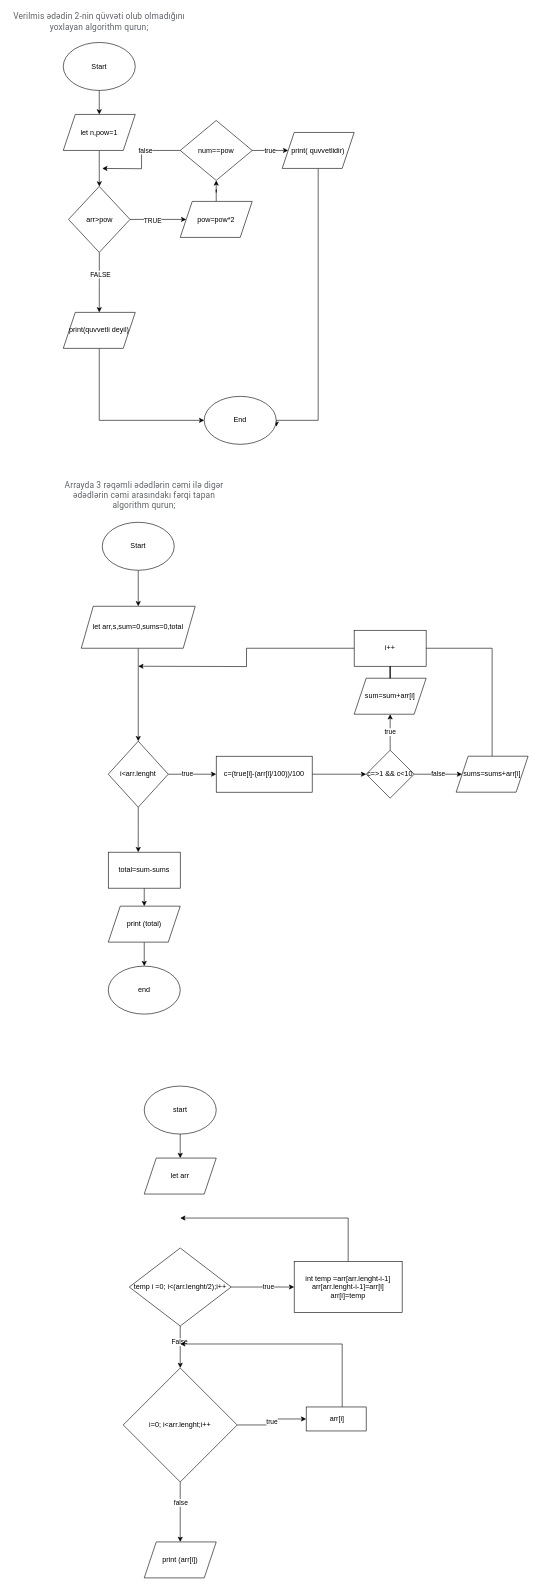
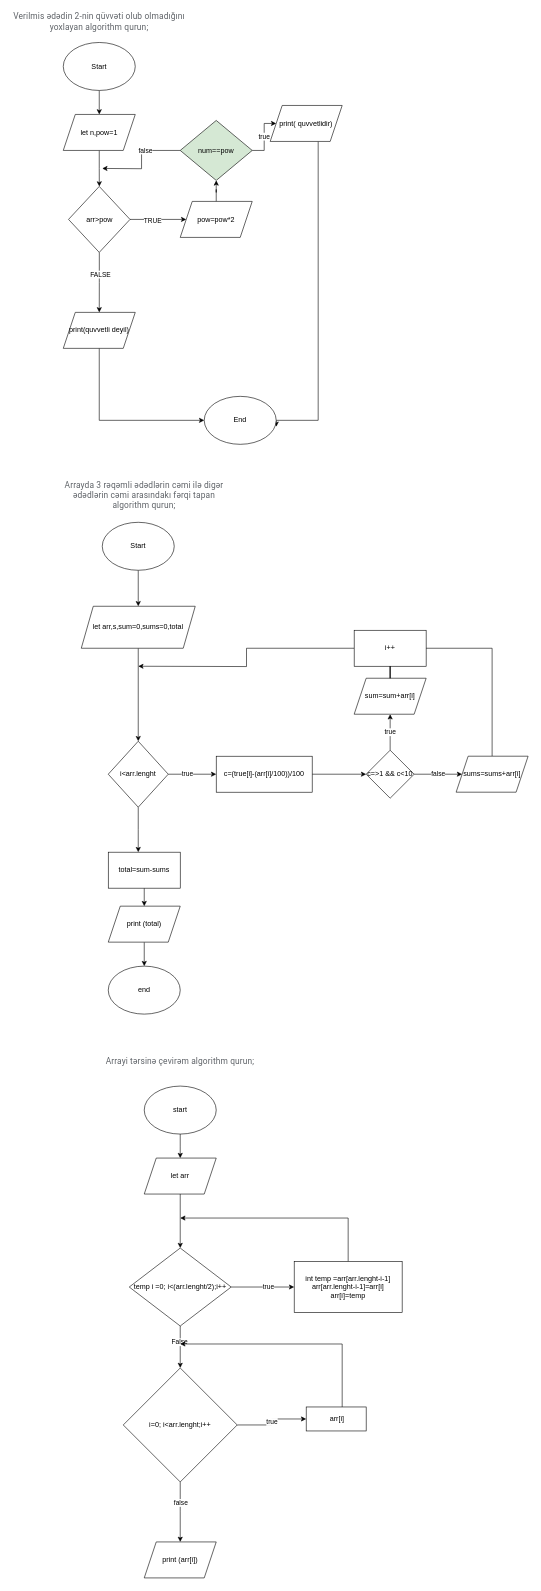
  <mxCell id="0" />
  <mxCell id="1" parent="0" />
  <mxCell id="2" value="&lt;span style=&quot;color: rgb(95 , 99 , 104) ; font-family: &amp;#34;roboto&amp;#34; , &amp;#34;robotodraft&amp;#34; , &amp;#34;helvetica&amp;#34; , &amp;#34;arial&amp;#34; , sans-serif ; font-size: 14px ; letter-spacing: 0.2px ; background-color: rgb(255 , 255 , 255)&quot;&gt;Verilmis ədədin 2-nin qüvvəti olub olmadığını yoxlayan&amp;nbsp;algorithm qurun;&lt;/span&gt;" style="text;html=1;strokeColor=none;fillColor=none;align=center;verticalAlign=middle;whiteSpace=wrap;rounded=0;" vertex="1" parent="1"><mxGeometry x="20" y="20" width="290" height="30" as="geometry" /></mxCell>
  <mxCell id="3" value="" style="edgeStyle=orthogonalEdgeStyle;rounded=0;orthogonalLoop=1;jettySize=auto;html=1;" edge="1" parent="1" source="4" target="6"><mxGeometry relative="1" as="geometry" /></mxCell>
  <mxCell id="4" value="Start" style="ellipse;whiteSpace=wrap;html=1;" vertex="1" parent="1"><mxGeometry x="105" y="70" width="120" height="80" as="geometry" /></mxCell>
  <mxCell id="5" value="" style="edgeStyle=orthogonalEdgeStyle;rounded=0;orthogonalLoop=1;jettySize=auto;html=1;" edge="1" parent="1" source="6" target="11"><mxGeometry relative="1" as="geometry" /></mxCell>
  <mxCell id="6" value="let n,pow=1" style="shape=parallelogram;perimeter=parallelogramPerimeter;whiteSpace=wrap;html=1;fixedSize=1;" vertex="1" parent="1"><mxGeometry x="105" y="190" width="120" height="60" as="geometry" /></mxCell>
  <mxCell id="7" value="" style="edgeStyle=orthogonalEdgeStyle;rounded=0;orthogonalLoop=1;jettySize=auto;html=1;" edge="1" parent="1" source="11" target="13"><mxGeometry relative="1" as="geometry" /></mxCell>
  <mxCell id="8" value="TRUE" style="edgeLabel;html=1;align=center;verticalAlign=middle;resizable=0;points=[];" vertex="1" connectable="0" parent="7"><mxGeometry x="-0.215" y="-1" relative="1" as="geometry"><mxPoint as="offset" /></mxGeometry></mxCell>
  <mxCell id="9" style="edgeStyle=orthogonalEdgeStyle;rounded=0;orthogonalLoop=1;jettySize=auto;html=1;" edge="1" parent="1" source="11"><mxGeometry relative="1" as="geometry"><mxPoint x="165" y="520" as="targetPoint" /></mxGeometry></mxCell>
  <mxCell id="10" value="FALSE" style="edgeLabel;html=1;align=center;verticalAlign=middle;resizable=0;points=[];" vertex="1" connectable="0" parent="9"><mxGeometry x="-0.26" y="1" relative="1" as="geometry"><mxPoint as="offset" /></mxGeometry></mxCell>
  <mxCell id="11" value="arr&amp;gt;pow" style="rhombus;whiteSpace=wrap;html=1;" vertex="1" parent="1"><mxGeometry x="113.75" y="310" width="102.5" height="110" as="geometry" /></mxCell>
  <mxCell id="12" style="edgeStyle=orthogonalEdgeStyle;rounded=0;orthogonalLoop=1;jettySize=auto;html=1;" edge="1" parent="1" source="13" target="17"><mxGeometry relative="1" as="geometry"><mxPoint x="460" y="300" as="targetPoint" /></mxGeometry></mxCell>
  <mxCell id="13" value="pow=pow*2" style="shape=parallelogram;perimeter=parallelogramPerimeter;whiteSpace=wrap;html=1;fixedSize=1;" vertex="1" parent="1"><mxGeometry x="300" y="335" width="120" height="60" as="geometry" /></mxCell>
  <mxCell id="14" style="edgeStyle=orthogonalEdgeStyle;rounded=0;orthogonalLoop=1;jettySize=auto;html=1;" edge="1" parent="1" source="17"><mxGeometry relative="1" as="geometry"><mxPoint x="170" y="280" as="targetPoint" /></mxGeometry></mxCell>
  <mxCell id="15" value="false" style="edgeLabel;html=1;align=center;verticalAlign=middle;resizable=0;points=[];" vertex="1" connectable="0" parent="14"><mxGeometry x="-0.263" y="-1" relative="1" as="geometry"><mxPoint as="offset" /></mxGeometry></mxCell>
  <mxCell id="16" value="true" style="edgeStyle=orthogonalEdgeStyle;rounded=0;orthogonalLoop=1;jettySize=auto;html=1;" edge="1" parent="1" source="17" target="19"><mxGeometry relative="1" as="geometry"><mxPoint x="570" y="250" as="targetPoint" /></mxGeometry></mxCell>
- <mxCell id="17" value="num==pow" style="rhombus;whiteSpace=wrap;html=1;" vertex="1" parent="1"><mxGeometry x="300" y="200" width="120" height="100" as="geometry" /></mxCell>
+ <mxCell id="17" value="num==pow" style="rhombus;whiteSpace=wrap;html=1;fillColor=#d5e8d4;" vertex="1" parent="1"><mxGeometry x="300" y="200" width="120" height="100" as="geometry" /></mxCell>
  <mxCell id="18" style="edgeStyle=orthogonalEdgeStyle;rounded=0;orthogonalLoop=1;jettySize=auto;html=1;entryX=1.001;entryY=0.634;entryDx=0;entryDy=0;entryPerimeter=0;" edge="1" parent="1" source="19" target="22"><mxGeometry relative="1" as="geometry"><mxPoint x="630" y="660" as="targetPoint" /><Array as="points"><mxPoint x="530" y="700" /><mxPoint x="460" y="700" /></Array></mxGeometry></mxCell>
- <mxCell id="19" value="print( quvvetlidir)" style="shape=parallelogram;perimeter=parallelogramPerimeter;whiteSpace=wrap;html=1;fixedSize=1;" vertex="1" parent="1"><mxGeometry x="470" y="220" width="120" height="60" as="geometry" /></mxCell>
+ <mxCell id="19" value="print( quvvetlidir)" style="shape=parallelogram;perimeter=parallelogramPerimeter;whiteSpace=wrap;html=1;fixedSize=1;" vertex="1" parent="1"><mxGeometry x="450" y="175" width="120" height="60" as="geometry" /></mxCell>
  <mxCell id="20" style="edgeStyle=orthogonalEdgeStyle;rounded=0;orthogonalLoop=1;jettySize=auto;html=1;" edge="1" parent="1" source="21" target="22"><mxGeometry relative="1" as="geometry"><mxPoint x="400" y="720" as="targetPoint" /><Array as="points"><mxPoint x="165" y="700" /><mxPoint x="400" y="700" /></Array></mxGeometry></mxCell>
  <mxCell id="21" value="print(quvvetli deyil)" style="shape=parallelogram;perimeter=parallelogramPerimeter;whiteSpace=wrap;html=1;fixedSize=1;" vertex="1" parent="1"><mxGeometry x="105" y="520" width="120" height="60" as="geometry" /></mxCell>
  <mxCell id="22" value="End" style="ellipse;whiteSpace=wrap;html=1;" vertex="1" parent="1"><mxGeometry x="340" y="660" width="120" height="80" as="geometry" /></mxCell>
  <mxCell id="23" value="&lt;span style=&quot;color: rgb(95 , 99 , 104) ; font-family: &amp;#34;roboto&amp;#34; , &amp;#34;robotodraft&amp;#34; , &amp;#34;helvetica&amp;#34; , &amp;#34;arial&amp;#34; , sans-serif ; font-size: 14px ; letter-spacing: 0.2px ; background-color: rgb(255 , 255 , 255)&quot;&gt;Arrayda 3 rəqəmli ədədlərin cəmi ilə digər ədədlərin cəmi arasındakı fərqi tapan algorithm qurun;&lt;/span&gt;" style="text;html=1;strokeColor=none;fillColor=none;align=center;verticalAlign=middle;whiteSpace=wrap;rounded=0;" vertex="1" parent="1"><mxGeometry x="90" y="790" width="300" height="70" as="geometry" /></mxCell>
  <mxCell id="24" style="edgeStyle=orthogonalEdgeStyle;rounded=0;orthogonalLoop=1;jettySize=auto;html=1;" edge="1" parent="1" source="25" target="27"><mxGeometry relative="1" as="geometry"><mxPoint x="230" y="1010" as="targetPoint" /></mxGeometry></mxCell>
  <mxCell id="25" value="Start" style="ellipse;whiteSpace=wrap;html=1;" vertex="1" parent="1"><mxGeometry x="170" y="870" width="120" height="80" as="geometry" /></mxCell>
  <mxCell id="26" value="" style="edgeStyle=orthogonalEdgeStyle;rounded=0;orthogonalLoop=1;jettySize=auto;html=1;" edge="1" parent="1" source="27" target="31"><mxGeometry relative="1" as="geometry" /></mxCell>
  <mxCell id="27" value="let arr,s,sum=0,sums=0,total" style="shape=parallelogram;perimeter=parallelogramPerimeter;whiteSpace=wrap;html=1;fixedSize=1;" vertex="1" parent="1"><mxGeometry x="135" y="1010" width="190" height="70" as="geometry" /></mxCell>
  <mxCell id="28" value="" style="edgeStyle=orthogonalEdgeStyle;rounded=0;orthogonalLoop=1;jettySize=auto;html=1;" edge="1" parent="1" source="31" target="33"><mxGeometry relative="1" as="geometry" /></mxCell>
  <mxCell id="29" value="true" style="edgeLabel;html=1;align=center;verticalAlign=middle;resizable=0;points=[];" vertex="1" connectable="0" parent="28"><mxGeometry x="-0.215" y="1" relative="1" as="geometry"><mxPoint as="offset" /></mxGeometry></mxCell>
  <mxCell id="30" style="edgeStyle=orthogonalEdgeStyle;rounded=0;orthogonalLoop=1;jettySize=auto;html=1;" edge="1" parent="1" source="31"><mxGeometry relative="1" as="geometry"><mxPoint x="230" y="1420" as="targetPoint" /></mxGeometry></mxCell>
  <mxCell id="31" value="i&amp;lt;arr.lenght" style="rhombus;whiteSpace=wrap;html=1;" vertex="1" parent="1"><mxGeometry x="180" y="1235" width="100" height="110" as="geometry" /></mxCell>
  <mxCell id="32" style="edgeStyle=orthogonalEdgeStyle;rounded=0;orthogonalLoop=1;jettySize=auto;html=1;" edge="1" parent="1" source="33" target="36"><mxGeometry relative="1" as="geometry" /></mxCell>
  <mxCell id="33" value="c=(true[i]-(arr[i]/100))/100" style="whiteSpace=wrap;html=1;" vertex="1" parent="1"><mxGeometry x="360" y="1260" width="160" height="60" as="geometry" /></mxCell>
  <mxCell id="34" value="true" style="edgeStyle=orthogonalEdgeStyle;rounded=0;orthogonalLoop=1;jettySize=auto;html=1;" edge="1" parent="1" source="36" target="37"><mxGeometry relative="1" as="geometry"><mxPoint x="640" y="1090" as="targetPoint" /></mxGeometry></mxCell>
  <mxCell id="35" value="false" style="edgeStyle=orthogonalEdgeStyle;rounded=0;orthogonalLoop=1;jettySize=auto;html=1;" edge="1" parent="1" source="36" target="42"><mxGeometry relative="1" as="geometry"><mxPoint x="760" y="1290" as="targetPoint" /></mxGeometry></mxCell>
  <mxCell id="36" value="c=&amp;gt;1 &amp;amp;&amp;amp; c&amp;lt;10" style="rhombus;whiteSpace=wrap;html=1;" vertex="1" parent="1"><mxGeometry x="610" y="1250" width="80" height="80" as="geometry" /></mxCell>
  <mxCell id="37" value="sum=sum+arr[i]" style="shape=parallelogram;perimeter=parallelogramPerimeter;whiteSpace=wrap;html=1;fixedSize=1;" vertex="1" parent="1"><mxGeometry x="590" y="1130" width="120" height="60" as="geometry" /></mxCell>
  <mxCell id="38" style="edgeStyle=orthogonalEdgeStyle;rounded=0;orthogonalLoop=1;jettySize=auto;html=1;" edge="1" parent="1" source="39"><mxGeometry relative="1" as="geometry"><mxPoint x="230" y="1110" as="targetPoint" /></mxGeometry></mxCell>
  <mxCell id="39" value="i++" style="rounded=0;whiteSpace=wrap;html=1;" vertex="1" parent="1"><mxGeometry x="590" y="1050" width="120" height="60" as="geometry" /></mxCell>
  <mxCell id="40" value="" style="edgeStyle=orthogonalEdgeStyle;rounded=0;orthogonalLoop=1;jettySize=auto;html=1;endArrow=none;" edge="1" parent="1" source="37" target="39"><mxGeometry relative="1" as="geometry"><mxPoint x="640" y="1000" as="targetPoint" /><mxPoint x="650.034" y="1130" as="sourcePoint" /></mxGeometry></mxCell>
  <mxCell id="41" style="edgeStyle=orthogonalEdgeStyle;rounded=0;orthogonalLoop=1;jettySize=auto;html=1;entryX=1;entryY=0.5;entryDx=0;entryDy=0;endArrow=none;" edge="1" parent="1" source="42" target="39"><mxGeometry relative="1" as="geometry"><Array as="points"><mxPoint x="820" y="1080" /></Array></mxGeometry></mxCell>
  <mxCell id="42" value="sums=sums+arr[i]" style="shape=parallelogram;perimeter=parallelogramPerimeter;whiteSpace=wrap;html=1;fixedSize=1;" vertex="1" parent="1"><mxGeometry x="760" y="1260" width="120" height="60" as="geometry" /></mxCell>
  <mxCell id="43" style="edgeStyle=orthogonalEdgeStyle;rounded=0;orthogonalLoop=1;jettySize=auto;html=1;" edge="1" parent="1" source="44" target="45"><mxGeometry relative="1" as="geometry"><mxPoint x="230" y="1550" as="targetPoint" /></mxGeometry></mxCell>
  <mxCell id="44" value="print (total)" style="shape=parallelogram;perimeter=parallelogramPerimeter;whiteSpace=wrap;html=1;fixedSize=1;" vertex="1" parent="1"><mxGeometry x="180" y="1510" width="120" height="60" as="geometry" /></mxCell>
  <mxCell id="45" value="end" style="ellipse;whiteSpace=wrap;html=1;" vertex="1" parent="1"><mxGeometry x="180" y="1610" width="120" height="80" as="geometry" /></mxCell>
  <mxCell id="46" style="edgeStyle=orthogonalEdgeStyle;rounded=0;orthogonalLoop=1;jettySize=auto;html=1;exitX=0.5;exitY=1;exitDx=0;exitDy=0;entryX=0.5;entryY=0;entryDx=0;entryDy=0;" edge="1" parent="1" source="47" target="44"><mxGeometry relative="1" as="geometry" /></mxCell>
  <mxCell id="47" value="&lt;span&gt;total=sum-sums&lt;/span&gt;" style="rounded=0;whiteSpace=wrap;html=1;" vertex="1" parent="1"><mxGeometry x="180" y="1420" width="120" height="60" as="geometry" /></mxCell>
+ <mxCell id="48" value="&lt;span style=&quot;color: rgb(95 , 99 , 104) ; font-family: &amp;#34;roboto&amp;#34; , &amp;#34;robotodraft&amp;#34; , &amp;#34;helvetica&amp;#34; , &amp;#34;arial&amp;#34; , sans-serif ; font-size: 14px ; letter-spacing: 0.2px ; background-color: rgb(255 , 255 , 255)&quot;&gt;Arrayi tərsinə çevirəm algorithm qurun;&lt;/span&gt;" style="text;html=1;strokeColor=none;fillColor=none;align=center;verticalAlign=middle;whiteSpace=wrap;rounded=0;" vertex="1" parent="1"><mxGeometry x="120" y="1754" width="360" height="30" as="geometry" /></mxCell>
  <mxCell id="49" style="edgeStyle=orthogonalEdgeStyle;rounded=0;orthogonalLoop=1;jettySize=auto;html=1;" edge="1" parent="1" source="50"><mxGeometry relative="1" as="geometry"><mxPoint x="300" y="1930" as="targetPoint" /></mxGeometry></mxCell>
  <mxCell id="50" value="start" style="ellipse;whiteSpace=wrap;html=1;" vertex="1" parent="1"><mxGeometry x="240" y="1810" width="120" height="80" as="geometry" /></mxCell>
+ <mxCell id="51" value="" style="edgeStyle=orthogonalEdgeStyle;rounded=0;orthogonalLoop=1;jettySize=auto;html=1;" edge="1" parent="1" source="52" target="57"><mxGeometry relative="1" as="geometry" /></mxCell>
  <mxCell id="52" value="let arr&lt;br&gt;" style="shape=parallelogram;perimeter=parallelogramPerimeter;whiteSpace=wrap;html=1;fixedSize=1;" vertex="1" parent="1"><mxGeometry x="240" y="1930" width="120" height="60" as="geometry" /></mxCell>
  <mxCell id="53" value="" style="edgeStyle=orthogonalEdgeStyle;rounded=0;orthogonalLoop=1;jettySize=auto;html=1;" edge="1" parent="1" source="57" target="59"><mxGeometry relative="1" as="geometry" /></mxCell>
  <mxCell id="54" value="true" style="edgeLabel;html=1;align=center;verticalAlign=middle;resizable=0;points=[];" vertex="1" connectable="0" parent="53"><mxGeometry x="0.16" y="1" relative="1" as="geometry"><mxPoint as="offset" /></mxGeometry></mxCell>
  <mxCell id="55" style="edgeStyle=orthogonalEdgeStyle;rounded=0;orthogonalLoop=1;jettySize=auto;html=1;" edge="1" parent="1" source="57"><mxGeometry relative="1" as="geometry"><mxPoint x="300" y="2280" as="targetPoint" /></mxGeometry></mxCell>
  <mxCell id="56" value="False" style="edgeLabel;html=1;align=center;verticalAlign=middle;resizable=0;points=[];" vertex="1" connectable="0" parent="55"><mxGeometry x="-0.252" y="-2" relative="1" as="geometry"><mxPoint as="offset" /></mxGeometry></mxCell>
  <mxCell id="57" value="temp i =0; i&amp;lt;(arr.lenght/2);i++" style="rhombus;whiteSpace=wrap;html=1;" vertex="1" parent="1"><mxGeometry x="215" y="2080" width="170" height="130" as="geometry" /></mxCell>
  <mxCell id="58" style="edgeStyle=orthogonalEdgeStyle;rounded=0;orthogonalLoop=1;jettySize=auto;html=1;" edge="1" parent="1" source="59"><mxGeometry relative="1" as="geometry"><mxPoint x="300" y="2030" as="targetPoint" /><Array as="points"><mxPoint x="580" y="2030" /><mxPoint x="300" y="2030" /></Array></mxGeometry></mxCell>
  <mxCell id="59" value="int temp =arr[arr.lenght-i-1]&lt;br&gt;arr[arr.lenght-i-1]=arr[i]&lt;br&gt;arr[i]=temp" style="whiteSpace=wrap;html=1;" vertex="1" parent="1"><mxGeometry x="490" y="2102.5" width="180" height="85" as="geometry" /></mxCell>
  <mxCell id="60" value="true" style="edgeStyle=orthogonalEdgeStyle;rounded=0;orthogonalLoop=1;jettySize=auto;html=1;" edge="1" parent="1" source="63" target="65"><mxGeometry relative="1" as="geometry" /></mxCell>
  <mxCell id="61" style="edgeStyle=orthogonalEdgeStyle;rounded=0;orthogonalLoop=1;jettySize=auto;html=1;" edge="1" parent="1" source="63"><mxGeometry relative="1" as="geometry"><mxPoint x="300" y="2570" as="targetPoint" /></mxGeometry></mxCell>
  <mxCell id="62" value="false" style="edgeLabel;html=1;align=center;verticalAlign=middle;resizable=0;points=[];" vertex="1" connectable="0" parent="61"><mxGeometry x="-0.325" relative="1" as="geometry"><mxPoint as="offset" /></mxGeometry></mxCell>
  <mxCell id="63" value="i=0; i&amp;lt;arr.lenght;i++" style="rhombus;whiteSpace=wrap;html=1;" vertex="1" parent="1"><mxGeometry x="205" y="2280" width="190" height="190" as="geometry" /></mxCell>
  <mxCell id="64" style="edgeStyle=orthogonalEdgeStyle;rounded=0;orthogonalLoop=1;jettySize=auto;html=1;" edge="1" parent="1" source="65"><mxGeometry relative="1" as="geometry"><mxPoint x="300" y="2240" as="targetPoint" /><Array as="points"><mxPoint x="570" y="2240" /></Array></mxGeometry></mxCell>
  <mxCell id="65" value="&amp;nbsp;arr[i]" style="whiteSpace=wrap;html=1;" vertex="1" parent="1"><mxGeometry x="510" y="2345" width="100" height="40" as="geometry" /></mxCell>
  <mxCell id="66" value="print (arr[i])" style="shape=parallelogram;perimeter=parallelogramPerimeter;whiteSpace=wrap;html=1;fixedSize=1;" vertex="1" parent="1"><mxGeometry x="240" y="2570" width="120" height="60" as="geometry" /></mxCell>
